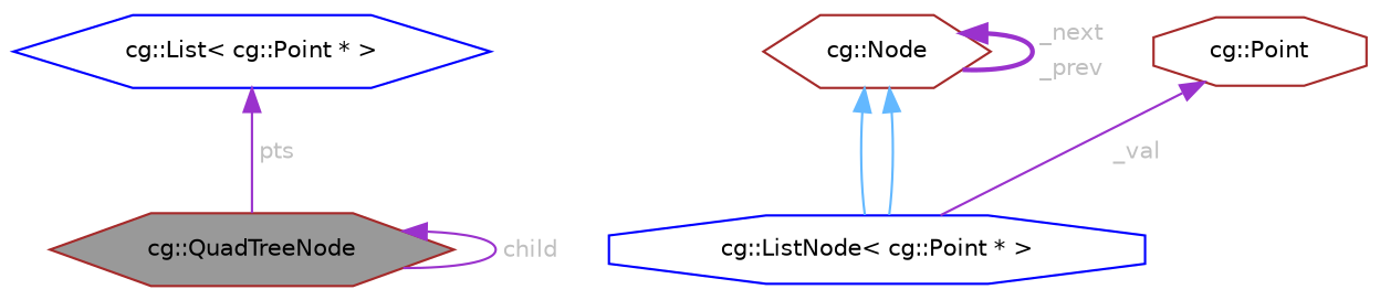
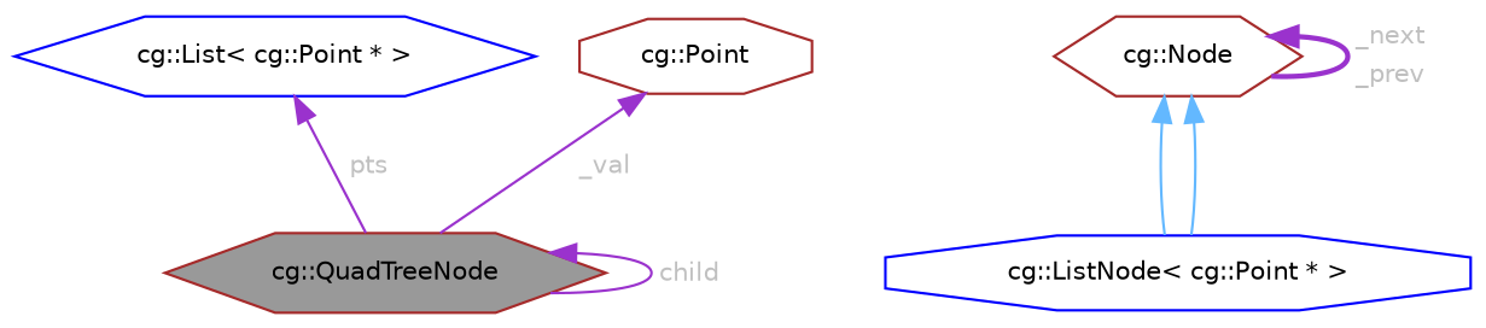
  digraph {
    node [color=brown fillcolor=white fontname=Helvetica fontsize=10 shape=hexagon style=filled]
    edge [color=darkorchid3 dir=back fontcolor=grey fontname=Helvetica fontsize=10 labelfontname=Helvetica labelfontsize=10 style=solid]
    n1 [fillcolor=grey60 fontcolor=black height=0.2 label="cg::QuadTreeNode" width=0.4]
    n2 [color=blue height=0.2 label="cg::List\< cg::Point * \>" width=0.4]
    n3 [color=blue height=0.2 label="cg::ListNode\< cg::Point * \>" shape=octagon width=0.4]
    n4 [height=0.2 label="cg::Node" width=0.4]
    n5 [height=0.2 label="cg::Point" shape=octagon width=0.4]
    n1 -> n1 [label=<<TABLE CELLBORDER="0" BORDER="0"><TR><TD VALIGN="top" ALIGN="LEFT" CELLPADDING="1" CELLSPACING="0">child</TD></TR> </TABLE>>]
    n2 -> n1 [label=<<TABLE CELLBORDER="0" BORDER="0"><TR><TD VALIGN="top" ALIGN="LEFT" CELLPADDING="1" CELLSPACING="0">pts</TD></TR> </TABLE>>]
    n4 -> n3 [color=steelblue1 fontcolor=""]
    n4 -> n3 [color=steelblue1 fontcolor=""]
    n4 -> n4 [label=<<TABLE CELLBORDER="0" BORDER="0"><TR><TD VALIGN="top" ALIGN="LEFT" CELLPADDING="1" CELLSPACING="0">_next</TD></TR> <TR><TD VALIGN="top" ALIGN="LEFT" CELLPADDING="1" CELLSPACING="0">_prev</TD></TR> </TABLE>> style=bold]
-   n5 -> n3 [label=<<TABLE CELLBORDER="0" BORDER="0"><TR><TD VALIGN="top" ALIGN="LEFT" CELLPADDING="1" CELLSPACING="0">_val</TD></TR> </TABLE>>]
+   n5 -> n1 [label=<<TABLE CELLBORDER="0" BORDER="0"><TR><TD VALIGN="top" ALIGN="LEFT" CELLPADDING="1" CELLSPACING="0">_val</TD></TR> </TABLE>>]
  }
